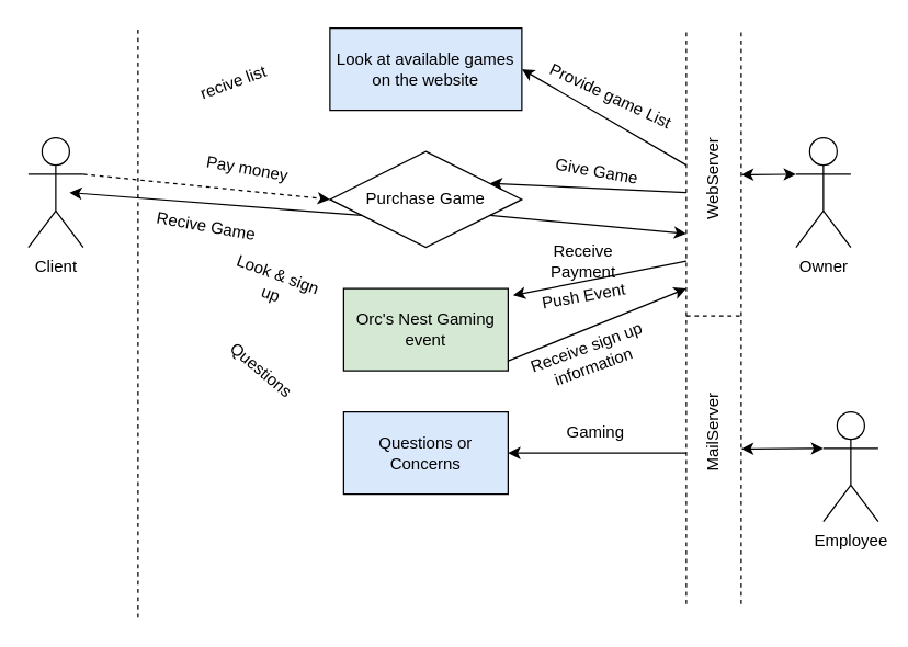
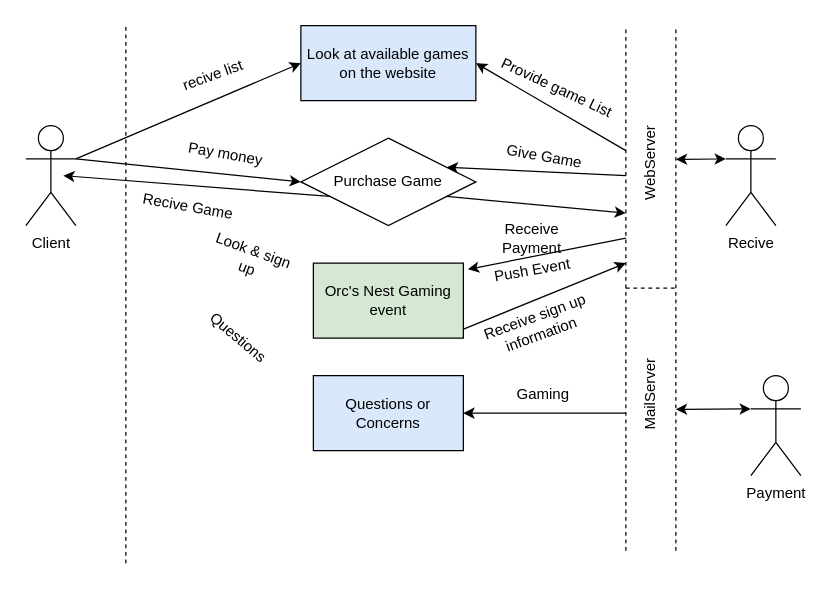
  <mxCell id="0" />
  <mxCell id="1" parent="0" />
  <mxCell id="2" value="Client" style="shape=umlActor;verticalLabelPosition=bottom;labelBackgroundColor=#ffffff;verticalAlign=top;html=1;outlineConnect=0;" vertex="1" parent="1"><mxGeometry x="20" y="100" width="40" height="80" as="geometry" /></mxCell>
- <mxCell id="3" value="Owner" style="shape=umlActor;verticalLabelPosition=bottom;labelBackgroundColor=#ffffff;verticalAlign=top;html=1;outlineConnect=0;" vertex="1" parent="1"><mxGeometry x="580" y="100" width="40" height="80" as="geometry" /></mxCell>
- <mxCell id="4" value="Employee" style="shape=umlActor;verticalLabelPosition=bottom;labelBackgroundColor=#ffffff;verticalAlign=top;html=1;outlineConnect=0;" vertex="1" parent="1"><mxGeometry x="600" y="300" width="40" height="80" as="geometry" /></mxCell>
+ <mxCell id="3" value="Recive" style="shape=umlActor;verticalLabelPosition=bottom;labelBackgroundColor=#ffffff;verticalAlign=top;html=1;outlineConnect=0;" vertex="1" parent="1"><mxGeometry x="580" y="100" width="40" height="80" as="geometry" /></mxCell>
+ <mxCell id="4" value="Payment" style="shape=umlActor;verticalLabelPosition=bottom;labelBackgroundColor=#ffffff;verticalAlign=top;html=1;outlineConnect=0;" vertex="1" parent="1"><mxGeometry x="600" y="300" width="40" height="80" as="geometry" /></mxCell>
  <mxCell id="5" value="" style="endArrow=none;dashed=1;html=1;" edge="1" parent="1"><mxGeometry width="50" height="50" relative="1" as="geometry"><mxPoint y="450" as="sourcePoint" x="100" /><mxPoint y="20" as="targetPoint" x="100" /></mxGeometry></mxCell>
  <mxCell id="6" value="" style="endArrow=none;dashed=1;html=1;" edge="1" parent="1"><mxGeometry width="50" height="50" relative="1" as="geometry"><mxPoint x="540" y="440" as="sourcePoint" /><mxPoint x="540" y="20" as="targetPoint" /></mxGeometry></mxCell>
  <mxCell id="7" value="" style="endArrow=none;dashed=1;html=1;" edge="1" parent="1"><mxGeometry width="50" height="50" relative="1" as="geometry"><mxPoint x="500" y="440" as="sourcePoint" /><mxPoint x="500" y="20" as="targetPoint" /></mxGeometry></mxCell>
  <mxCell id="8" value="WebServer" style="text;html=1;strokeColor=none;fillColor=none;align=center;verticalAlign=middle;whiteSpace=wrap;rounded=0;rotation=-90;" vertex="1" parent="1"><mxGeometry x="460" y="120" width="120" height="20" as="geometry" /></mxCell>
  <mxCell id="9" value="" style="endArrow=none;dashed=1;html=1;" edge="1" parent="1"><mxGeometry width="50" height="50" relative="1" as="geometry"><mxPoint x="500" y="230" as="sourcePoint" /><mxPoint x="540" y="230" as="targetPoint" /></mxGeometry></mxCell>
  <mxCell id="10" value="MailServer" style="text;html=1;strokeColor=none;fillColor=none;align=center;verticalAlign=middle;whiteSpace=wrap;rounded=0;rotation=-90;" vertex="1" parent="1"><mxGeometry x="485" y="305" width="70" height="20" as="geometry" /></mxCell>
  <mxCell id="11" value="Look at available games on the website" style="rounded=0;whiteSpace=wrap;html=1;fillColor=#dae8fc;" vertex="1" parent="1"><mxGeometry x="240" y="20" width="140" height="60" as="geometry" /></mxCell>
+ <mxCell id="12" value="" style="endArrow=classic;html=1;entryX=0;entryY=0.5;entryDx=0;entryDy=0;exitX=1;exitY=0.333;exitDx=0;exitDy=0;exitPerimeter=0;" edge="1" parent="1" source="2" target="11"><mxGeometry width="50" height="50" relative="1" as="geometry"><mxPoint x="20" y="520" as="sourcePoint" /><mxPoint x="70" y="470" as="targetPoint" /></mxGeometry></mxCell>
  <mxCell id="13" value="recive list" style="text;html=1;strokeColor=none;fillColor=none;align=center;verticalAlign=middle;whiteSpace=wrap;rounded=0;rotation=-20;" vertex="1" parent="1"><mxGeometry x="140" y="50" width="60" height="20" as="geometry" /></mxCell>
  <mxCell id="14" value="" style="endArrow=classic;html=1;entryX=1;entryY=0.5;entryDx=0;entryDy=0;" edge="1" parent="1" target="11"><mxGeometry width="50" height="50" relative="1" as="geometry"><mxPoint x="500" y="120" as="sourcePoint" /><mxPoint x="70" y="470" as="targetPoint" /></mxGeometry></mxCell>
  <mxCell id="15" value="Provide game List" style="text;html=1;strokeColor=none;fillColor=none;align=center;verticalAlign=middle;whiteSpace=wrap;rounded=0;rotation=25;" vertex="1" parent="1"><mxGeometry x="390" y="60" width="110" height="20" as="geometry" /></mxCell>
  <mxCell id="16" value="Purchase Game" style="rhombus;whiteSpace=wrap;html=1;" vertex="1" parent="1"><mxGeometry x="240" y="110" width="140" height="70" as="geometry" /></mxCell>
- <mxCell id="17" value="" style="endArrow=classic;html=1;entryX=0;entryY=0.5;entryDx=0;entryDy=0;exitX=1;exitY=0.333;exitDx=0;exitDy=0;exitPerimeter=0;dashed=1;" edge="1" parent="1" source="2" target="16"><mxGeometry width="50" height="50" relative="1" as="geometry"><mxPoint x="60" y="130" as="sourcePoint" /><mxPoint x="70" y="470" as="targetPoint" /></mxGeometry></mxCell>
+ <mxCell id="17" value="" style="endArrow=classic;html=1;entryX=0;entryY=0.5;entryDx=0;entryDy=0;exitX=1;exitY=0.333;exitDx=0;exitDy=0;exitPerimeter=0;" edge="1" parent="1" source="2" target="16"><mxGeometry width="50" height="50" relative="1" as="geometry"><mxPoint x="60" y="130" as="sourcePoint" /><mxPoint x="70" y="470" as="targetPoint" /></mxGeometry></mxCell>
  <mxCell id="18" value="Pay money" style="text;html=1;strokeColor=none;fillColor=none;align=center;verticalAlign=middle;whiteSpace=wrap;rounded=0;rotation=10;" vertex="1" parent="1"><mxGeometry x="140" y="113" width="80" height="20" as="geometry" /></mxCell>
  <mxCell id="19" value="Recive Game" style="text;html=1;strokeColor=none;fillColor=none;align=center;verticalAlign=middle;whiteSpace=wrap;rounded=0;rotation=10;" vertex="1" parent="1"><mxGeometry x="110" y="155" width="80" height="20" as="geometry" /></mxCell>
  <mxCell id="20" value="" style="endArrow=classic;html=1;exitX=0;exitY=0.75;exitDx=0;exitDy=0;" edge="1" parent="1" source="16"><mxGeometry width="50" height="50" relative="1" as="geometry"><mxPoint x="20" y="520" as="sourcePoint" /><mxPoint x="50" y="140" as="targetPoint" /></mxGeometry></mxCell>
  <mxCell id="21" value="" style="endArrow=classic;html=1;entryX=1;entryY=0.25;entryDx=0;entryDy=0;" edge="1" parent="1" target="16"><mxGeometry width="50" height="50" relative="1" as="geometry"><mxPoint x="500" y="140" as="sourcePoint" /><mxPoint x="70" y="470" as="targetPoint" /></mxGeometry></mxCell>
  <mxCell id="22" value="" style="endArrow=classic;html=1;exitX=1;exitY=0.75;exitDx=0;exitDy=0;" edge="1" parent="1" source="16"><mxGeometry width="50" height="50" relative="1" as="geometry"><mxPoint x="20" y="520" as="sourcePoint" /><mxPoint x="500" y="170" as="targetPoint" /></mxGeometry></mxCell>
  <mxCell id="23" value="Receive Payment" style="text;html=1;strokeColor=none;fillColor=none;align=center;verticalAlign=middle;whiteSpace=wrap;rounded=0;" vertex="1" parent="1"><mxGeometry x="405" y="180" width="40" height="20" as="geometry" /></mxCell>
  <mxCell id="24" value="Give Game" style="text;html=1;strokeColor=none;fillColor=none;align=center;verticalAlign=middle;whiteSpace=wrap;rounded=0;rotation=10;" vertex="1" parent="1"><mxGeometry x="400" y="115" width="70" height="20" as="geometry" /></mxCell>
  <mxCell id="25" value="Orc's Nest Gaming event" style="rounded=0;whiteSpace=wrap;html=1;fillColor=#d5e8d4;" vertex="1" parent="1"><mxGeometry x="250" y="210" width="120" height="60" as="geometry" /></mxCell>
  <mxCell id="26" value="" style="endArrow=classic;html=1;entryX=1.03;entryY=0.083;entryDx=0;entryDy=0;entryPerimeter=0;" edge="1" parent="1" target="25"><mxGeometry width="50" height="50" relative="1" as="geometry"><mxPoint x="500" y="190" as="sourcePoint" /><mxPoint x="358" y="207" as="targetPoint" /></mxGeometry></mxCell>
  <mxCell id="27" value="Push Event" style="text;html=1;strokeColor=none;fillColor=none;align=center;verticalAlign=middle;whiteSpace=wrap;rounded=0;rotation=-10;" vertex="1" parent="1"><mxGeometry x="388" y="206" width="75" height="20" as="geometry" /></mxCell>
  <mxCell id="28" value="Look &amp;amp; sign up" style="text;html=1;strokeColor=none;fillColor=none;align=center;verticalAlign=middle;whiteSpace=wrap;rounded=0;rotation=20;" vertex="1" parent="1"><mxGeometry x="160" y="197" width="80" height="20" as="geometry" /></mxCell>
  <mxCell id="29" value="" style="endArrow=classic;html=1;exitX=0.997;exitY=0.883;exitDx=0;exitDy=0;exitPerimeter=0;" edge="1" parent="1" source="25"><mxGeometry width="50" height="50" relative="1" as="geometry"><mxPoint x="20" y="520" as="sourcePoint" /><mxPoint x="500" y="210" as="targetPoint" /></mxGeometry></mxCell>
  <mxCell id="30" value="Receive sign up information" style="text;html=1;strokeColor=none;fillColor=none;align=center;verticalAlign=middle;whiteSpace=wrap;rounded=0;rotation=-20;" vertex="1" parent="1"><mxGeometry x="375" y="250" width="110" height="20" as="geometry" /></mxCell>
  <mxCell id="31" value="Questions or Concerns" style="rounded=0;whiteSpace=wrap;html=1;fillColor=#dae8fc;" vertex="1" parent="1"><mxGeometry x="250" y="300" width="120" height="60" as="geometry" /></mxCell>
  <mxCell id="32" value="Questions" style="text;html=1;strokeColor=none;fillColor=none;align=center;verticalAlign=middle;whiteSpace=wrap;rounded=0;rotation=40;" vertex="1" parent="1"><mxGeometry x="170" y="260" width="40" height="20" as="geometry" /></mxCell>
  <mxCell id="33" value="" style="endArrow=classic;html=1;entryX=1;entryY=0.5;entryDx=0;entryDy=0;" edge="1" parent="1" target="31"><mxGeometry width="50" height="50" relative="1" as="geometry"><mxPoint x="500" y="330" as="sourcePoint" /><mxPoint x="70" y="470" as="targetPoint" /></mxGeometry></mxCell>
  <mxCell id="34" value="Gaming" style="text;html=1;strokeColor=none;fillColor=none;align=center;verticalAlign=middle;whiteSpace=wrap;rounded=0;" vertex="1" parent="1"><mxGeometry x="388" y="305" width="92" height="20" as="geometry" /></mxCell>
  <mxCell id="35" value="" style="endArrow=classic;startArrow=classic;html=1;entryX=0;entryY=0.333;entryDx=0;entryDy=0;entryPerimeter=0;" edge="1" parent="1" target="4"><mxGeometry width="50" height="50" relative="1" as="geometry"><mxPoint x="540" y="327" as="sourcePoint" /><mxPoint x="70" y="470" as="targetPoint" /></mxGeometry></mxCell>
  <mxCell id="36" value="" style="endArrow=classic;startArrow=classic;html=1;entryX=0;entryY=0.333;entryDx=0;entryDy=0;entryPerimeter=0;" edge="1" parent="1" target="3"><mxGeometry width="50" height="50" relative="1" as="geometry"><mxPoint x="540" y="127" as="sourcePoint" /><mxPoint x="70" y="470" as="targetPoint" /></mxGeometry></mxCell>
